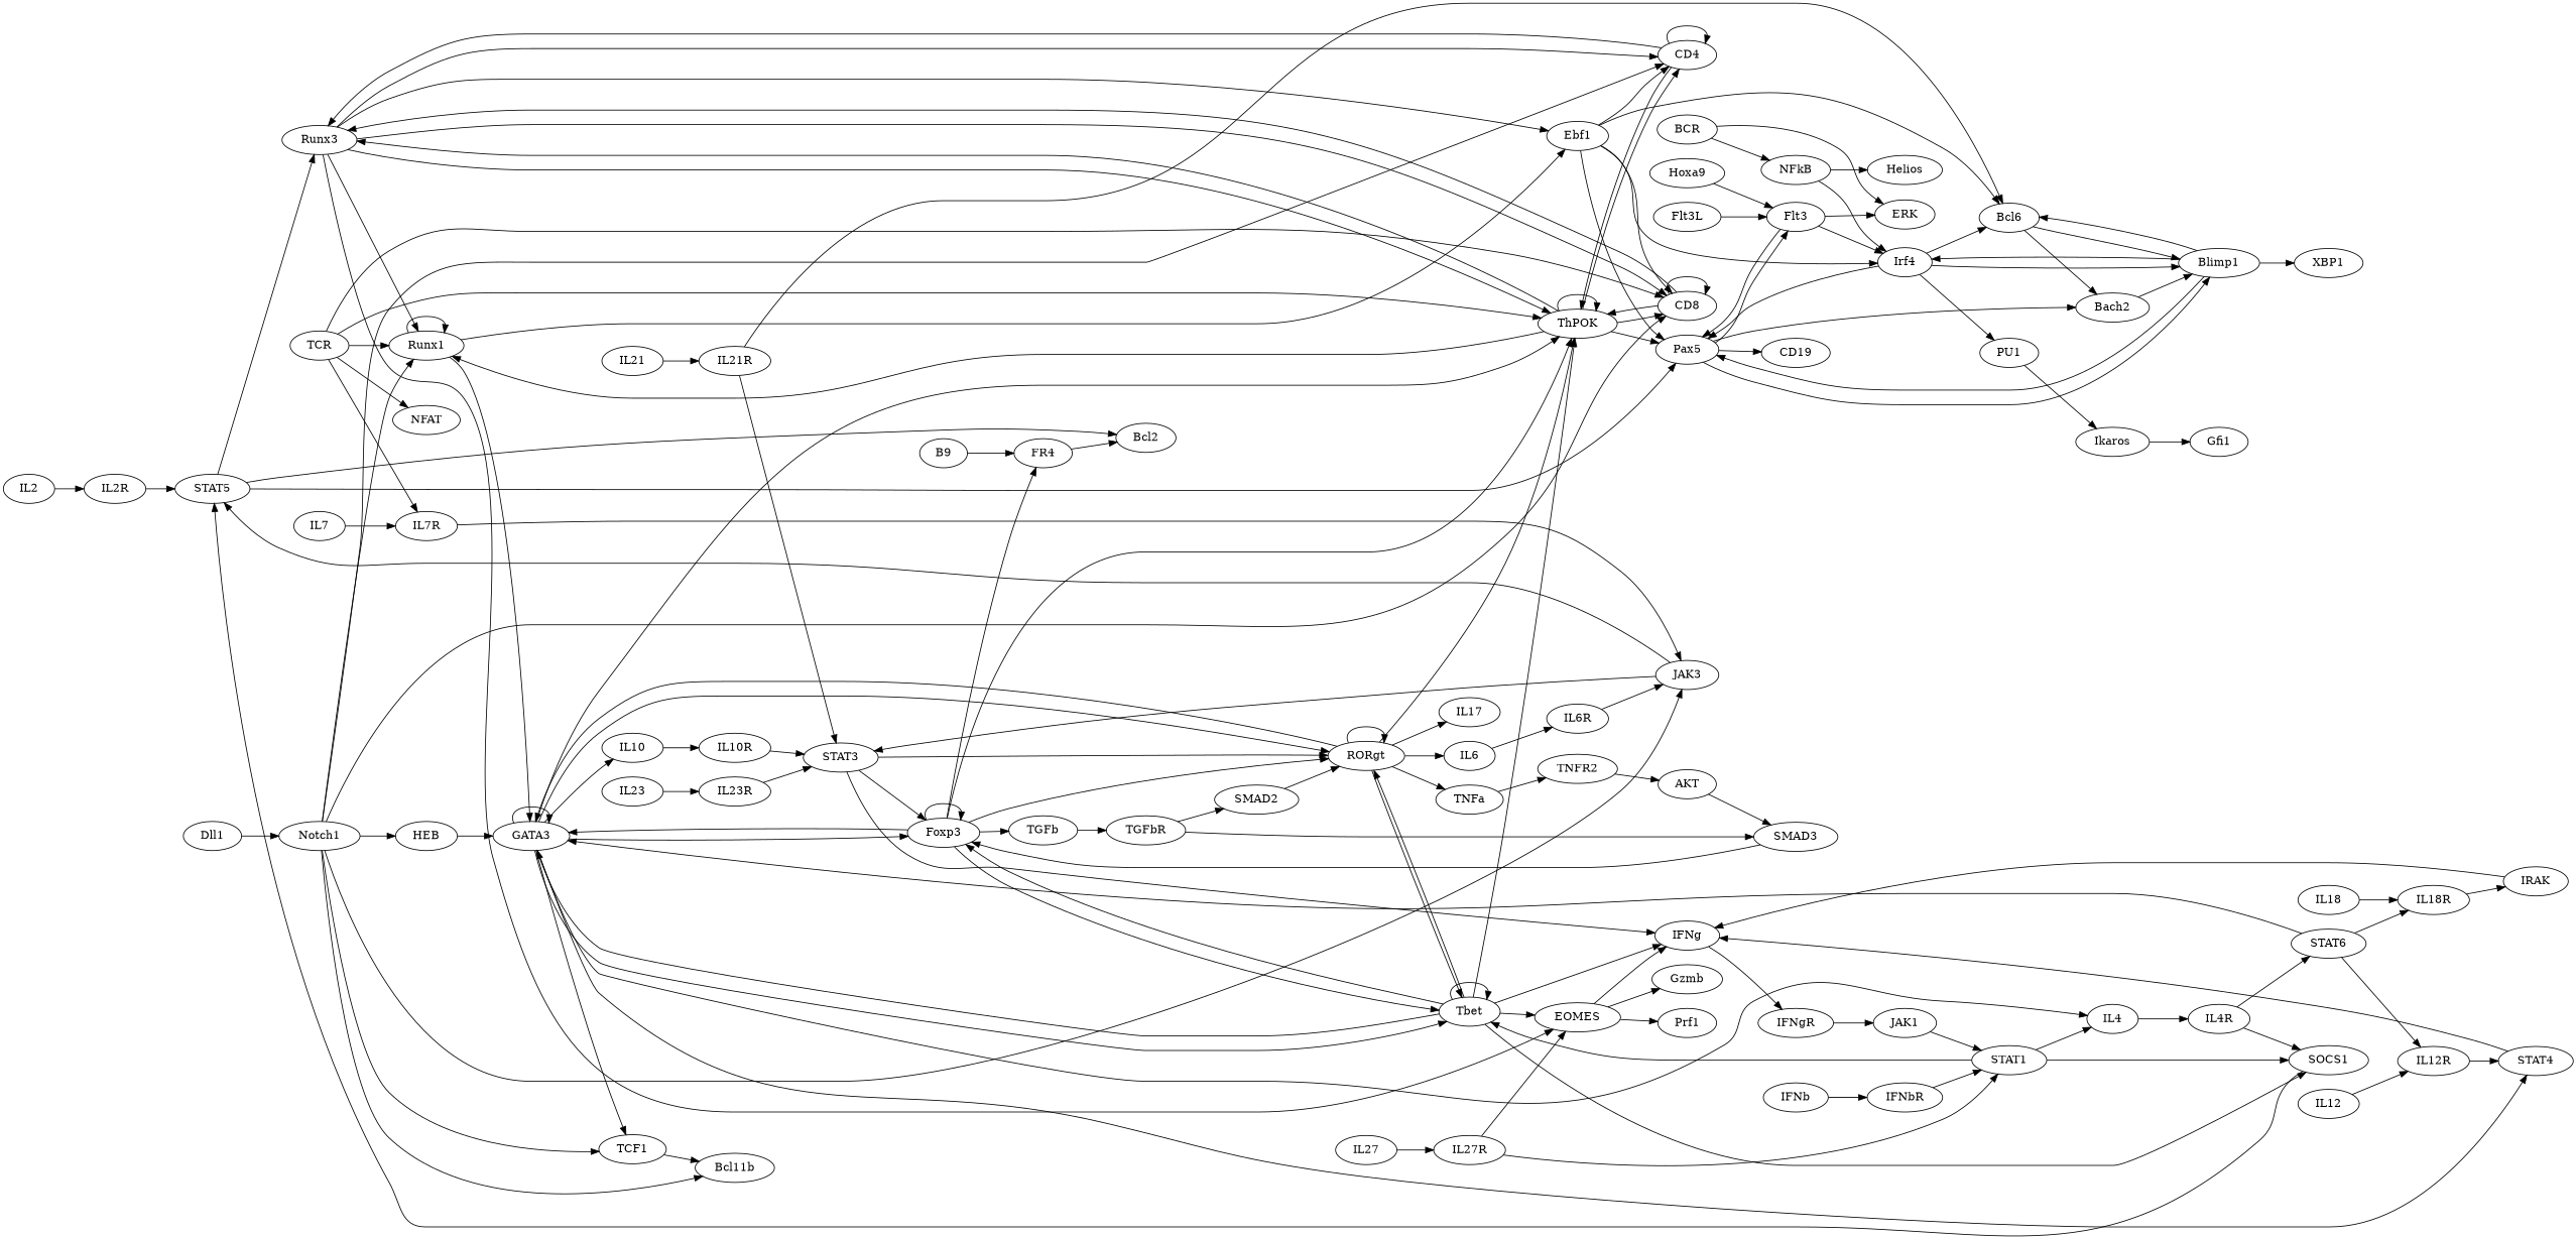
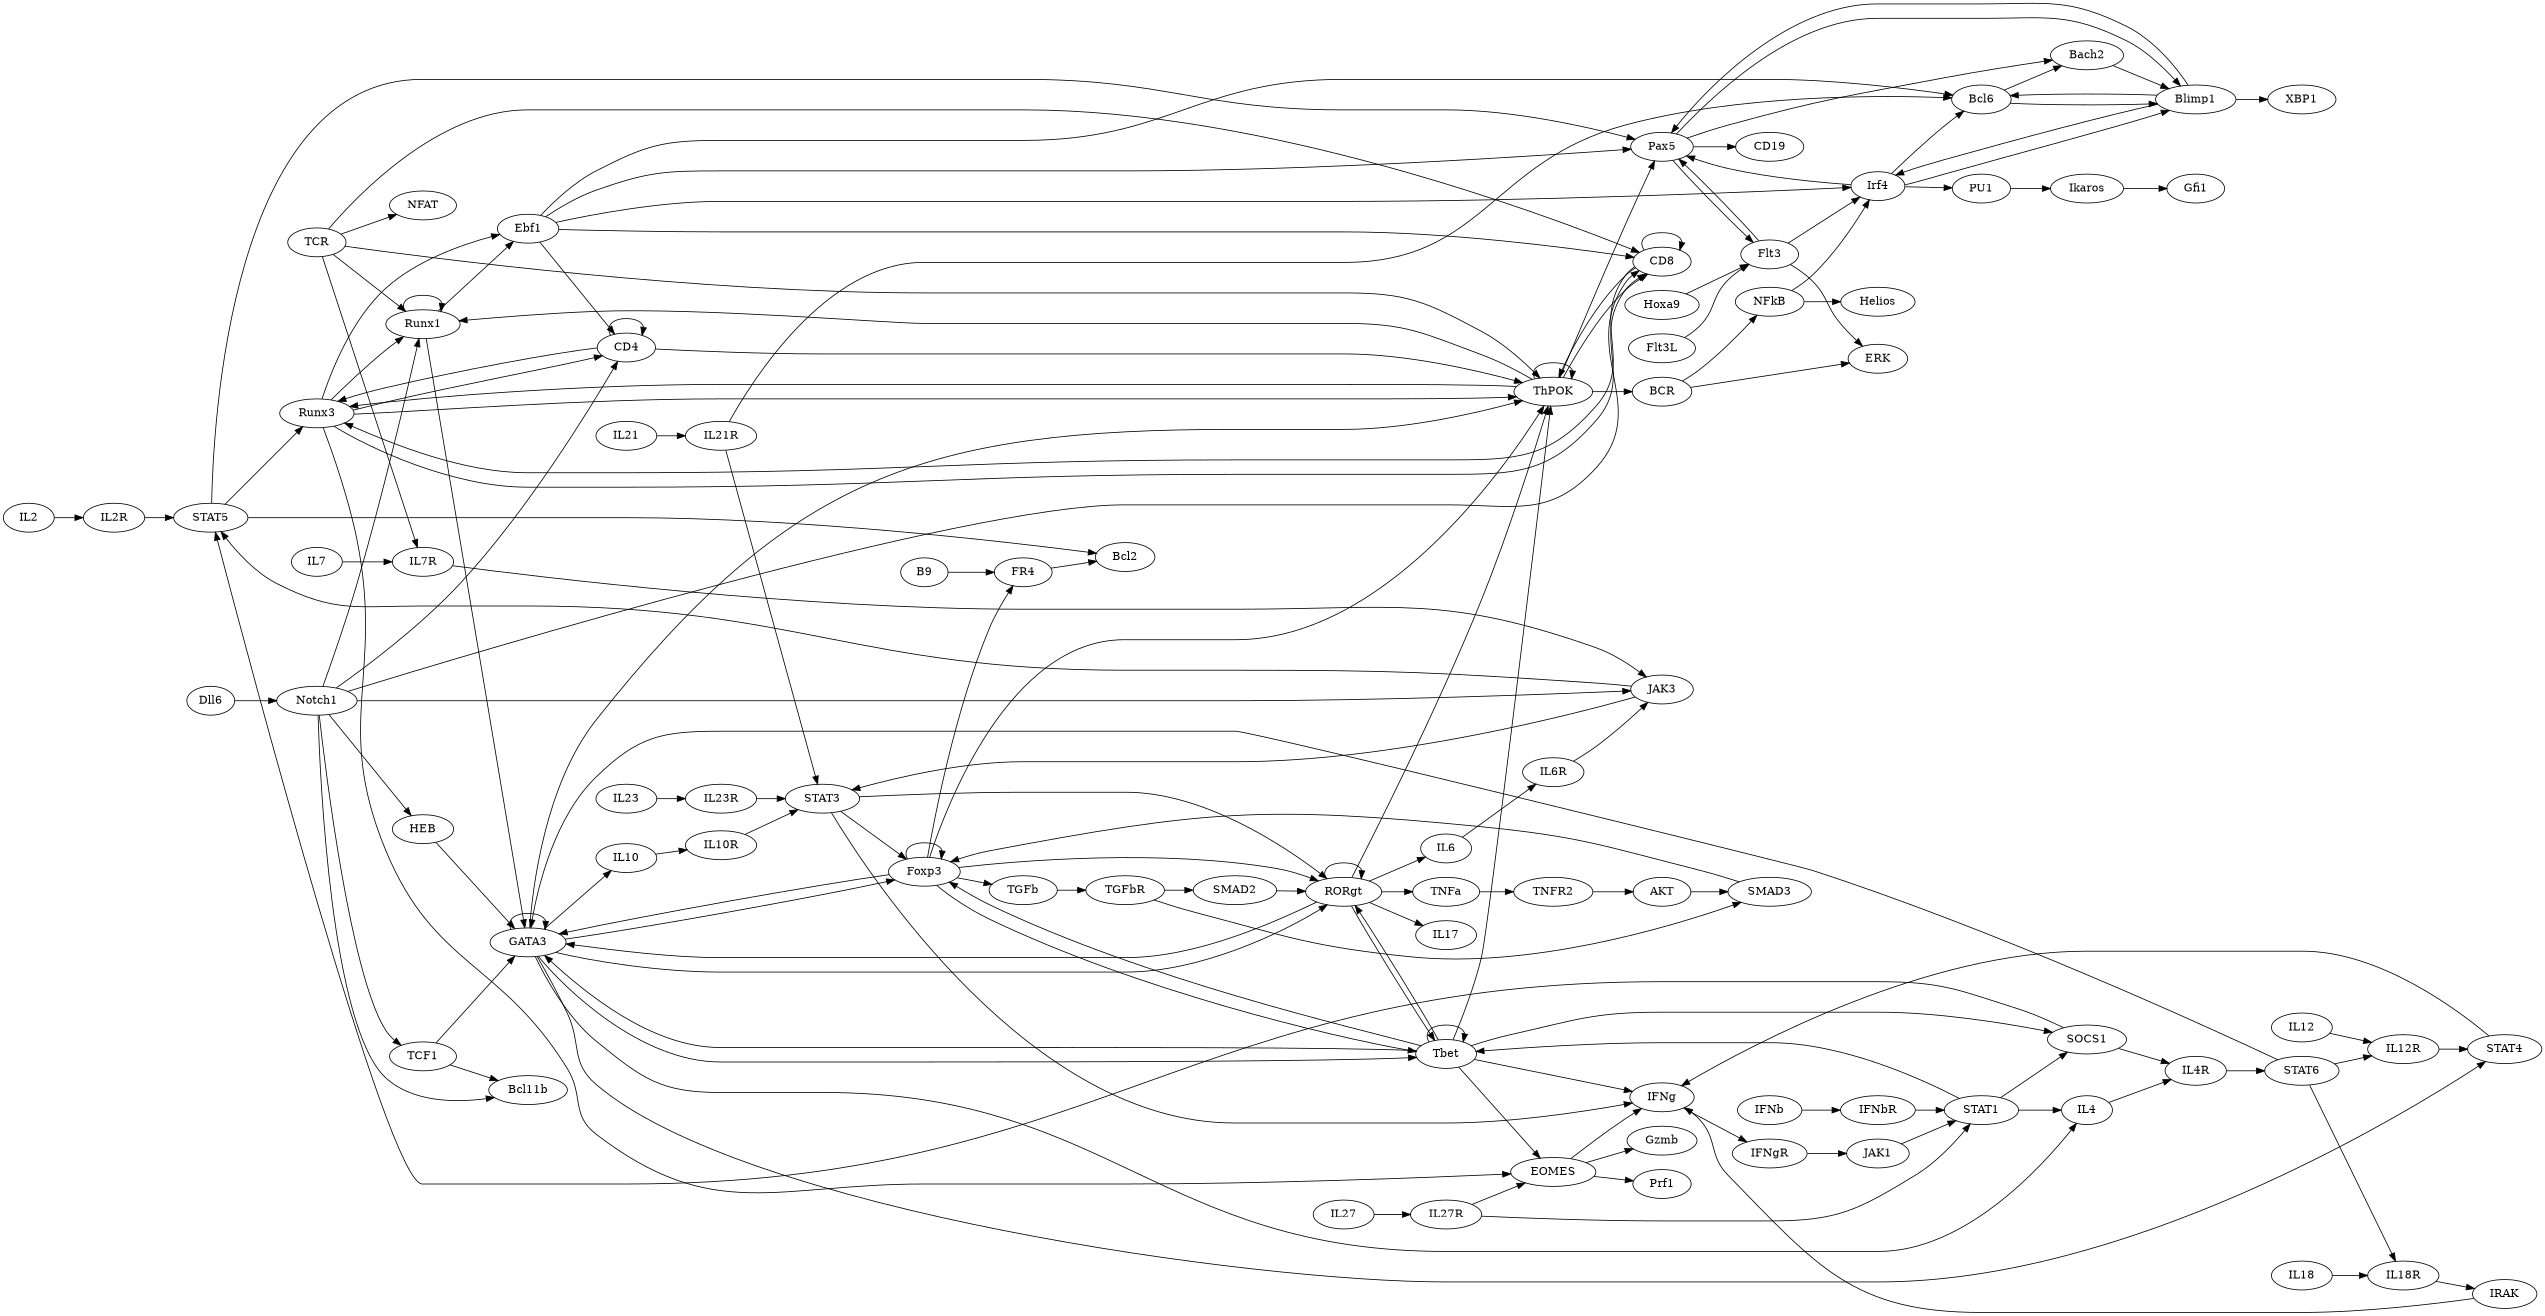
  digraph {
    rankdir=LR
    " FR4 " [equation="  ( Foxp3 && (  (  ( B9 )  )  ) ) "]
    " Bcl2 " [equation="  ( FR4 )  || ( STAT5 ) "]
    " ERK " [equation="  ( Flt3 )  || ( BCR ) "]
    " Runx1 " [equation="  ( Runx1 && (  (  ( ! TCR && ! ThPOK && ! Notch1 && ! Runx3 )  )  ) ) "]
    " GATA3 " [equation="  ( TCF1 && (  (  ( ! RORgt && ! Runx1 && ! HEB && ! Tbet && ! Foxp3 )  )  ) )  || ( STAT6 && (  (  ( ! RORgt && ! Runx1 && ! HEB && ! Tbet && ! Foxp3 )  )  ) )  || ( GATA3 && (  (  ( ! RORgt && ! Runx1 && ! HEB && ! Tbet && ! Foxp3 )  )  ) ) "]
    " Ebf1 " [equation="  ( Runx1 && (  (  ( ! Runx3 )  )  ) ) "]
    " IL10 " [equation="  ( GATA3 ) "]
    " STAT4 " [equation="  ( IL12R && (  (  ( ! GATA3 )  )  ) ) "]
    " Foxp3 " [equation="  ( Foxp3 && (  (  ( ! RORgt && ! GATA3 && ! STAT3 && ! Tbet )  )  ) )  || ( SMAD2 && (  (  ( ! RORgt && ! GATA3 && ! STAT3 && ! Tbet )  )  ) )  || ( SMAD3 && (  (  ( ! RORgt && ! GATA3 && ! STAT3 && ! Tbet )  )  ) ) "]
    " RORgt " [equation="  ( RORgt && (  (  ( ! GATA3 && ! Tbet && ! Foxp3 )  )  ) )  || ( SMAD2 && (  (  ( STAT3 )  )  ) ) "]
    " Tbet " [equation="  ( Tbet && (  (  ( ! RORgt && ! GATA3 && ! Foxp3 )  )  ) )  || ( STAT1 && (  (  ( ! RORgt && ! GATA3 && ! Foxp3 )  )  ) ) "]
    " IL4 " [equation="  ( GATA3 && (  (  ( ! STAT1 )  )  ) ) "]
    " ThPOK " [equation="  ( ThPOK )  || ( TCR )  || ( Tbet && (  (  ( ! Runx3 )  )  ) )  || ( RORgt )  || ( CD4 && (  (  ( ! CD8 )  )  ) )  || ( GATA3 )  || ( Foxp3 ) "]
    " Pax5 " [equation="  ( Ebf1 && (  (  ( ! ThPOK && ! Blimp1 && ! Irf4 && ! Flt3 )  )  ) )  || ( STAT5 && (  (  ( ! ThPOK && ! Blimp1 && ! Irf4 )  && (  (  ( Ebf1 )  )  )  )  ) ) "]
    " CD4 " [equation="  ( ThPOK && (  (  ( ! Ebf1 && ! Runx3 )  )  ) )  || ( Notch1 && (  (  ( ! Ebf1 && ! Runx3 )  )  ) )  || ( CD4 && (  (  ( ! Ebf1 && ! Runx3 )  )  ) ) "]
    " Irf4 " [equation="  ( Blimp1 && (  (  ( ! Flt3 )  && (  (  ( Ebf1 )  )  )  )  ) )  || ( NFkB && (  (  ( ! Flt3 )  && (  (  ( Ebf1 )  )  )  )  ) ) "]
    " CD8 " [equation="  ( Runx3 && (  (  ( ! TCR && ! ThPOK && ! Ebf1 )  )  ) )  || ( Notch1 && (  (  ( ! TCR && ! ThPOK && ! Ebf1 )  )  ) )  || ( CD8 && (  (  ( ! TCR && ! ThPOK && ! Ebf1 )  )  ) ) "]
    " Bcl6 " [equation="  ( IL21R && (  (  ( Ebf1 )  && (  (  ( ! Blimp1 && ! Irf4 )  )  )  )  ) ) "]
    " IL10R " [equation="  ( IL10 ) "]
    " STAT3 " [equation="  ( IL21R )  || ( JAK3 )  || ( IL23R )  || ( IL10R ) "]
    " IFNbR " [equation="  ( IFNb ) "]
    " STAT1 " [equation="  ( IFNbR )  || ( IL27R )  || ( JAK1 ) "]
    " SOCS1 " [equation="  ( Tbet )  || ( STAT1 ) "]
    " HEB " [equation="  ( Notch1 ) "]
    " TNFa " [equation="  ( RORgt ) "]
    " TNFR2 " [equation="  ( TNFa ) "]
    " AKT " [equation="  ( TNFR2 ) "]
    " EOMES " [equation="  ( Tbet && (  (  ( Runx3 )  )  ) )  || ( IL27R && (  (  ( Runx3 )  )  ) ) "]
    " Prf1 " [equation="  ( EOMES ) "]
    " Gzmb " [equation="  ( EOMES ) "]
    " IFNg " [equation="  ( STAT4 && (  (  ( ! STAT3 )  )  ) )  || ( EOMES && (  (  ( ! STAT3 )  )  ) )  || ( IRAK && (  (  ( ! STAT3 )  )  ) )  || ( Tbet && (  (  ( ! STAT3 )  )  ) ) "]
    " IFNgR " [equation="  ( IFNg ) "]
    " IL12R " [equation="  ( IL12 && (  (  ( ! STAT6 )  )  ) ) "]
    " SMAD2 " [equation="  ( TGFbR ) "]
    " TGFb " [equation="  ( Foxp3 ) "]
    " IL6 " [equation="  ( RORgt ) "]
    " IL17 " [equation="  ( RORgt ) "]
    " IL4R " [equation="  ( IL4 && (  (  ( ! SOCS1 )  )  ) ) "]
    " Runx3 " [equation="  ( CD8 && (  (  ( ! STAT5 && ! ThPOK && ! CD4 )  )  ) )  || ( STAT5 && (  (  ( CD8 )  )  ) ) "]
    " CD19 " [equation="  ( Pax5 ) "]
    " Flt3 " [equation="  ( Flt3L && (  (  ( ! Pax5 )  )  ) )  || ( Hoxa9 && (  (  ( ! Pax5 )  )  ) ) "]
    " Blimp1 " [equation="  ( Irf4 && (  (  ( ! Pax5 && ! Bcl6 && ! Bach2 )  )  ) ) "]
    " Bach2 " [equation="  ( Bcl6 )  || ( Pax5 ) "]
    " XBP1 " [equation="  ( Blimp1 ) "]
    " STAT5 " [equation="  ( JAK3 && (  (  ( ! SOCS1 )  )  ) )  || ( IL2R && (  (  ( ! SOCS1 )  )  ) ) "]
    " NFkB " [equation="  ( BCR ) "]
    " Helios " [equation="  ( NFkB ) "]
    " PU1 " [equation="  ( Irf4 ) "]
    " STAT6 " [equation="  ( IL4R ) "]
    " IL18R " [equation="  ( IL18 && (  (  ( ! STAT6 )  )  ) ) "]
    " IRAK " [equation="  ( IL18R ) "]
    " IL27R " [equation="  ( IL27 ) "]
    " TGFbR " [equation="  ( TGFb ) "]
    " TCF1 " [equation="  ( Notch1 ) "]
    " Bcl11b " [equation="  ( Notch1 && (  (  ( TCF1 )  )  ) ) "]
    " Gfi1 " [equation="  ( Ikaros ) "]
    " Ikaros " [equation="  ( PU1 ) "]
    " NFAT " [equation="  ( TCR ) "]
    " IL21R " [equation="  ( IL21 ) "]
    " JAK1 " [equation="  ( IFNgR ) "]
    " IL2R " [equation="  ( IL2 ) "]
    " SMAD3 " [equation="  ( TGFbR && (  (  ( ! AKT )  )  ) ) "]
    " IL6R " [equation="  ( IL6 ) "]
    " JAK3 " [equation="  ( IL7R && (  (  ( ! Notch1 )  )  ) )  || ( IL6R && (  (  ( ! Notch1 )  )  ) ) "]
    " IL7R " [equation="  ( IL7 && (  (  ( ! TCR )  )  ) ) "]
    " IL23R " [equation="  ( IL23 ) "]
    " Notch1 " [equation="  ( Dll1 ) "]
    " B9 "
    " BCR "
    " TCR "
    " IFNb "
    " IL12 "
    " IL27 "
    " Flt3L "
    " Hoxa9 "
    " IL18 "
    " IL21 "
    " IL2 "
    " IL7 "
    " IL23 "
-   " Dll1 "
+   " Dll1 " [label=Dll6]
    " FR4 " -> " Bcl2 "
    " Runx1 " -> " Runx1 "
    " Runx1 " -> " GATA3 "
    " Runx1 " -> " Ebf1 "
    " GATA3 " -> " GATA3 "
    " GATA3 " -> " IL10 "
    " GATA3 " -> " STAT4 "
    " GATA3 " -> " Foxp3 "
    " GATA3 " -> " RORgt "
    " GATA3 " -> " Tbet "
    " GATA3 " -> " IL4 "
    " GATA3 " -> " ThPOK "
    " Ebf1 " -> " Pax5 "
    " Ebf1 " -> " CD4 "
    " Ebf1 " -> " Irf4 "
    " Ebf1 " -> " CD8 "
    " Ebf1 " -> " Bcl6 "
    " IL10 " -> " IL10R "
    " STAT4 " -> " IFNg "
    " Foxp3 " -> " FR4 "
    " Foxp3 " -> " GATA3 "
    " Foxp3 " -> " Foxp3 "
    " Foxp3 " -> " RORgt "
    " Foxp3 " -> " Tbet "
    " Foxp3 " -> " ThPOK "
    " Foxp3 " -> " TGFb "
    " RORgt " -> " GATA3 "
    " RORgt " -> " RORgt "
    " RORgt " -> " Tbet "
    " RORgt " -> " ThPOK "
    " RORgt " -> " TNFa "
    " RORgt " -> " IL6 "
    " RORgt " -> " IL17 "
    " Tbet " -> " GATA3 "
    " Tbet " -> " Foxp3 "
    " Tbet " -> " RORgt "
    " Tbet " -> " Tbet "
    " Tbet " -> " ThPOK "
    " Tbet " -> " SOCS1 "
    " Tbet " -> " EOMES "
    " Tbet " -> " IFNg "
    " IL4 " -> " IL4R "
    " ThPOK " -> " Runx1 "
    " ThPOK " -> " ThPOK "
    " ThPOK " -> " Pax5 "
-   " ThPOK " -> " CD4 "
+   " ThPOK " -> " BCR "
    " ThPOK " -> " CD8 "
    " ThPOK " -> " Runx3 "
    " Pax5 " -> " CD19 "
    " Pax5 " -> " Flt3 "
    " Pax5 " -> " Blimp1 "
    " Pax5 " -> " Bach2 "
    " CD4 " -> " ThPOK "
    " CD4 " -> " CD4 "
    " CD4 " -> " Runx3 "
    " Irf4 " -> " Pax5 "
    " Irf4 " -> " Bcl6 "
    " Irf4 " -> " Blimp1 "
    " Irf4 " -> " PU1 "
    " CD8 " -> " ThPOK "
    " CD8 " -> " CD8 "
    " CD8 " -> " Runx3 "
    " Bcl6 " -> " Blimp1 "
    " Bcl6 " -> " Bach2 "
    " IL10R " -> " STAT3 "
    " STAT3 " -> " Foxp3 "
    " STAT3 " -> " RORgt "
    " STAT3 " -> " IFNg "
    " IFNbR " -> " STAT1 "
    " STAT1 " -> " Tbet "
    " STAT1 " -> " IL4 "
    " STAT1 " -> " SOCS1 "
-   " IL4R " -> " SOCS1 "
+   " SOCS1 " -> " IL4R "
    " SOCS1 " -> " STAT5 "
    " HEB " -> " GATA3 "
    " TNFa " -> " TNFR2 "
    " TNFR2 " -> " AKT "
    " AKT " -> " SMAD3 "
    " EOMES " -> " Prf1 "
    " EOMES " -> " Gzmb "
    " EOMES " -> " IFNg "
    " IFNg " -> " IFNgR "
    " IFNgR " -> " JAK1 "
    " IL12R " -> " STAT4 "
    " SMAD2 " -> " RORgt "
    " TGFb " -> " TGFbR "
    " IL6 " -> " IL6R "
    " IL4R " -> " STAT6 "
    " Runx3 " -> " Runx1 "
    " Runx3 " -> " Ebf1 "
    " Runx3 " -> " ThPOK "
    " Runx3 " -> " CD4 "
    " Runx3 " -> " CD8 "
    " Runx3 " -> " EOMES "
    " Flt3 " -> " ERK "
    " Flt3 " -> " Pax5 "
    " Flt3 " -> " Irf4 "
    " Blimp1 " -> " Pax5 "
    " Blimp1 " -> " Irf4 "
    " Blimp1 " -> " Bcl6 "
    " Blimp1 " -> " XBP1 "
    " Bach2 " -> " Blimp1 "
    " STAT5 " -> " Bcl2 "
    " STAT5 " -> " Pax5 "
    " STAT5 " -> " Runx3 "
    " NFkB " -> " Irf4 "
    " NFkB " -> " Helios "
    " PU1 " -> " Ikaros "
    " STAT6 " -> " GATA3 "
    " STAT6 " -> " IL12R "
    " STAT6 " -> " IL18R "
    " IL18R " -> " IRAK "
    " IRAK " -> " IFNg "
    " IL27R " -> " STAT1 "
    " IL27R " -> " EOMES "
    " TGFbR " -> " SMAD2 "
    " TGFbR " -> " SMAD3 "
-   " GATA3 " -> " TCF1 "
+   " TCF1 " -> " GATA3 "
    " TCF1 " -> " Bcl11b "
    " Ikaros " -> " Gfi1 "
    " IL21R " -> " Bcl6 "
    " IL21R " -> " STAT3 "
    " JAK1 " -> " STAT1 "
    " IL2R " -> " STAT5 "
    " SMAD3 " -> " Foxp3 "
    " IL6R " -> " JAK3 "
    " JAK3 " -> " STAT3 "
    " JAK3 " -> " STAT5 "
    " IL7R " -> " JAK3 "
    " IL23R " -> " STAT3 "
    " Notch1 " -> " Runx1 "
    " Notch1 " -> " CD4 "
    " Notch1 " -> " CD8 "
    " Notch1 " -> " HEB "
    " Notch1 " -> " TCF1 "
    " Notch1 " -> " Bcl11b "
    " Notch1 " -> " JAK3 "
    " B9 " -> " FR4 "
    " BCR " -> " ERK "
    " BCR " -> " NFkB "
    " TCR " -> " Runx1 "
    " TCR " -> " ThPOK "
    " TCR " -> " CD8 "
    " TCR " -> " NFAT "
    " TCR " -> " IL7R "
    " IFNb " -> " IFNbR "
    " IL12 " -> " IL12R "
    " IL27 " -> " IL27R "
    " Flt3L " -> " Flt3 "
    " Hoxa9 " -> " Flt3 "
    " IL18 " -> " IL18R "
    " IL21 " -> " IL21R "
    " IL2 " -> " IL2R "
    " IL7 " -> " IL7R "
    " IL23 " -> " IL23R "
    " Dll1 " -> " Notch1 "
  }
